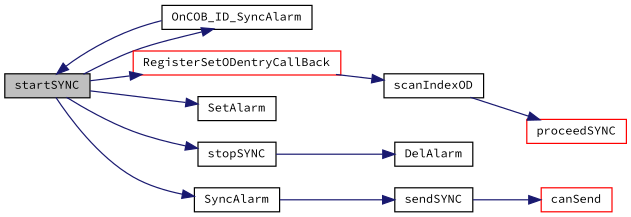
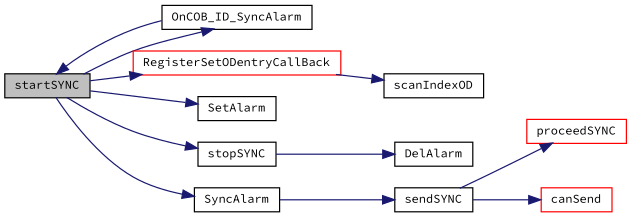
  digraph {
    fontname="Source Code Pro"
    rankdir=LR
    node [color=black fillcolor=white fontname="Source Code Pro" fontsize=10 shape=record style=filled]
    edge [color=midnightblue fontname="Source Code Pro" fontsize=10 labelfontname="FreeSans.ttf" labelfontsize=10 style=solid]
    n1 [fillcolor=grey75 fontcolor=black height=0.2 label=startSYNC width=0.4]
    n2 [height=0.2 label=OnCOB_ID_SyncAlarm width=0.4]
    n3 [color=red height=0.2 label=RegisterSetODentryCallBack width=0.4]
    n4 [height=0.2 label=SetAlarm width=0.4]
    n5 [height=0.2 label=stopSYNC width=0.4]
    n6 [height=0.2 label=SyncAlarm width=0.4]
    n7 [height=0.2 label=scanIndexOD width=0.4]
    n8 [height=0.2 label=DelAlarm width=0.4]
    n9 [height=0.2 label=sendSYNC width=0.4]
    n10 [color=red height=0.2 label=canSend width=0.4]
    n11 [color=red height=0.2 label=proceedSYNC width=0.4]
    n1 -> n2
    n1 -> n3
    n1 -> n4
    n1 -> n5
    n1 -> n6
    n2 -> n1
    n3 -> n7
    n5 -> n8
    n6 -> n9
    n9 -> n10
-   n7 -> n11
+   n9 -> n11
  }
